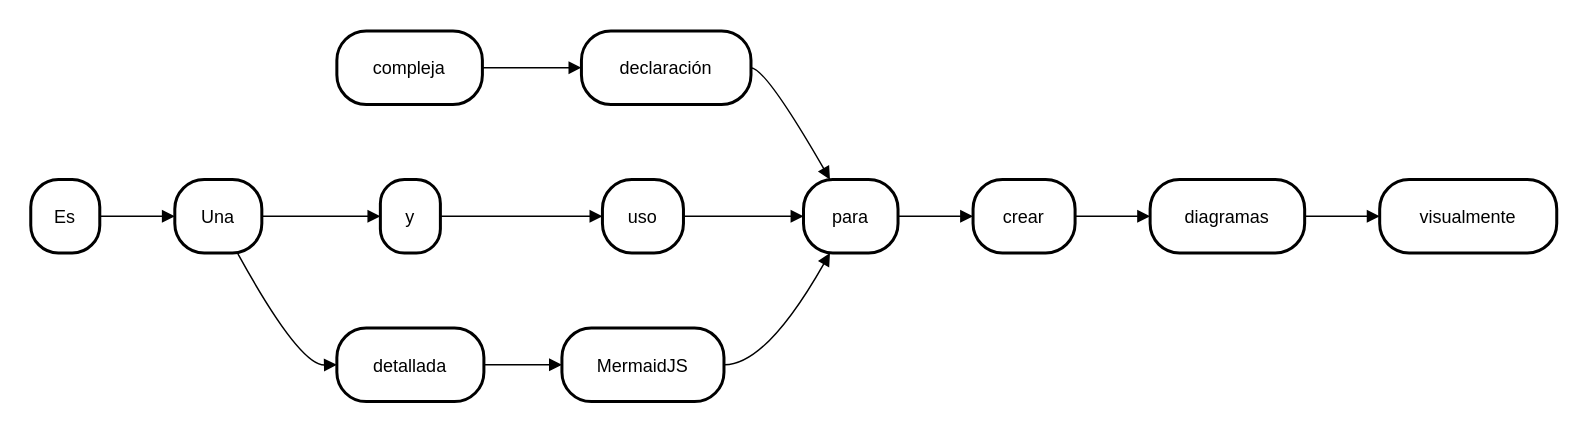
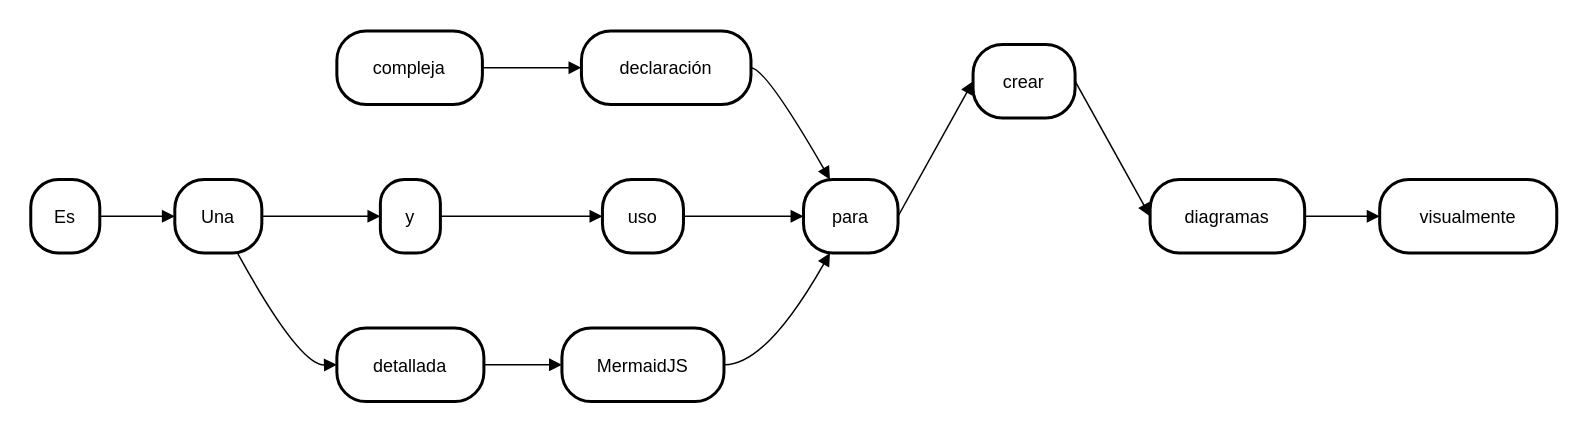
  <mxCell id="0" />
  <mxCell id="1" parent="0" />
  <mxCell id="2" value="Es" style="rounded=1;arcSize=40;strokeWidth=2" vertex="1" parent="1"><mxGeometry x="20" y="119" width="46" height="49" as="geometry" /></mxCell>
  <mxCell id="3" value="Una" style="rounded=1;arcSize=40;strokeWidth=2" vertex="1" parent="1"><mxGeometry x="116" y="119" width="58" height="49" as="geometry" /></mxCell>
  <mxCell id="4" value="compleja" style="rounded=1;arcSize=40;strokeWidth=2" vertex="1" parent="1"><mxGeometry x="224" y="20" width="97" height="49" as="geometry" /></mxCell>
  <mxCell id="5" value="y" style="rounded=1;arcSize=40;strokeWidth=2" vertex="1" parent="1"><mxGeometry x="253" y="119" width="40" height="49" as="geometry" /></mxCell>
  <mxCell id="6" value="detallada" style="rounded=1;arcSize=40;strokeWidth=2" vertex="1" parent="1"><mxGeometry x="224" y="218" width="98" height="49" as="geometry" /></mxCell>
  <mxCell id="7" value="declaración" style="rounded=1;arcSize=40;strokeWidth=2" vertex="1" parent="1"><mxGeometry x="387" y="20" width="113" height="49" as="geometry" /></mxCell>
  <mxCell id="8" value="uso" style="rounded=1;arcSize=40;strokeWidth=2" vertex="1" parent="1"><mxGeometry x="401" y="119" width="54" height="49" as="geometry" /></mxCell>
  <mxCell id="9" value="MermaidJS" style="rounded=1;arcSize=40;strokeWidth=2" vertex="1" parent="1"><mxGeometry x="374" y="218" width="108" height="49" as="geometry" /></mxCell>
  <mxCell id="10" value="para" style="rounded=1;arcSize=40;strokeWidth=2" vertex="1" parent="1"><mxGeometry x="535" y="119" width="63" height="49" as="geometry" /></mxCell>
- <mxCell id="11" value="crear" style="rounded=1;arcSize=40;strokeWidth=2" vertex="1" parent="1"><mxGeometry x="648" y="119" width="68" height="49" as="geometry" /></mxCell>
+ <mxCell id="11" value="crear" style="rounded=1;arcSize=40;strokeWidth=2" vertex="1" parent="1"><mxGeometry x="648" y="29" width="68" height="49" as="geometry" /></mxCell>
  <mxCell id="12" value="diagramas" style="rounded=1;arcSize=40;strokeWidth=2" vertex="1" parent="1"><mxGeometry x="766" y="119" width="103" height="49" as="geometry" /></mxCell>
  <mxCell id="13" value="visualmente" style="rounded=1;arcSize=40;strokeWidth=2" vertex="1" parent="1"><mxGeometry x="919" y="119" width="118" height="49" as="geometry" /></mxCell>
  <mxCell id="14" value="" style="curved=1;startArrow=none;endArrow=block;exitX=0.99;exitY=0.5;entryX=-0.01;entryY=0.5;" edge="1" parent="1" source="2" target="3"><mxGeometry relative="1" as="geometry"><Array as="points" /></mxGeometry></mxCell>
  <mxCell id="15" value="" style="curved=1;startArrow=none;endArrow=block;exitX=0.99;exitY=0.5;entryX=-0.01;entryY=0.5;" edge="1" parent="1" source="3" target="5"><mxGeometry relative="1" as="geometry"><Array as="points" /></mxGeometry></mxCell>
  <mxCell id="16" value="" style="curved=1;startArrow=none;endArrow=block;exitX=0.72;exitY=1;entryX=0;entryY=0.5;" edge="1" parent="1" source="3" target="6"><mxGeometry relative="1" as="geometry"><Array as="points"><mxPoint x="199" y="243" /></Array></mxGeometry></mxCell>
  <mxCell id="17" value="" style="curved=1;startArrow=none;endArrow=block;exitX=1;exitY=0.5;entryX=0;entryY=0.5;" edge="1" parent="1" source="4" target="7"><mxGeometry relative="1" as="geometry"><Array as="points" /></mxGeometry></mxCell>
  <mxCell id="18" value="" style="curved=1;startArrow=none;endArrow=block;exitX=0.99;exitY=0.5;entryX=0.01;entryY=0.5;" edge="1" parent="1" source="5" target="8"><mxGeometry relative="1" as="geometry"><Array as="points" /></mxGeometry></mxCell>
  <mxCell id="19" value="" style="curved=1;startArrow=none;endArrow=block;exitX=1;exitY=0.5;entryX=0;entryY=0.5;" edge="1" parent="1" source="6" target="9"><mxGeometry relative="1" as="geometry"><Array as="points" /></mxGeometry></mxCell>
  <mxCell id="20" value="" style="curved=1;startArrow=none;endArrow=block;exitX=1;exitY=0.5;entryX=0.28;entryY=0;" edge="1" parent="1" source="7" target="10"><mxGeometry relative="1" as="geometry"><Array as="points"><mxPoint x="510" y="45" /></Array></mxGeometry></mxCell>
  <mxCell id="21" value="" style="curved=1;startArrow=none;endArrow=block;exitX=1.01;exitY=0.5;entryX=0;entryY=0.5;" edge="1" parent="1" source="8" target="10"><mxGeometry relative="1" as="geometry"><Array as="points" /></mxGeometry></mxCell>
  <mxCell id="22" value="" style="curved=1;startArrow=none;endArrow=block;exitX=1.01;exitY=0.5;entryX=0.28;entryY=1;" edge="1" parent="1" source="9" target="10"><mxGeometry relative="1" as="geometry"><Array as="points"><mxPoint x="510" y="243" /></Array></mxGeometry></mxCell>
  <mxCell id="23" value="" style="curved=1;startArrow=none;endArrow=block;exitX=1;exitY=0.5;entryX=0;entryY=0.5;" edge="1" parent="1" source="10" target="11"><mxGeometry relative="1" as="geometry"><Array as="points" /></mxGeometry></mxCell>
  <mxCell id="24" value="" style="curved=1;startArrow=none;endArrow=block;exitX=1;exitY=0.5;entryX=0;entryY=0.5;" edge="1" parent="1" source="11" target="12"><mxGeometry relative="1" as="geometry"><Array as="points" /></mxGeometry></mxCell>
  <mxCell id="25" value="" style="curved=1;startArrow=none;endArrow=block;exitX=1;exitY=0.5;entryX=0;entryY=0.5;" edge="1" parent="1" source="12" target="13"><mxGeometry relative="1" as="geometry"><Array as="points" /></mxGeometry></mxCell>
